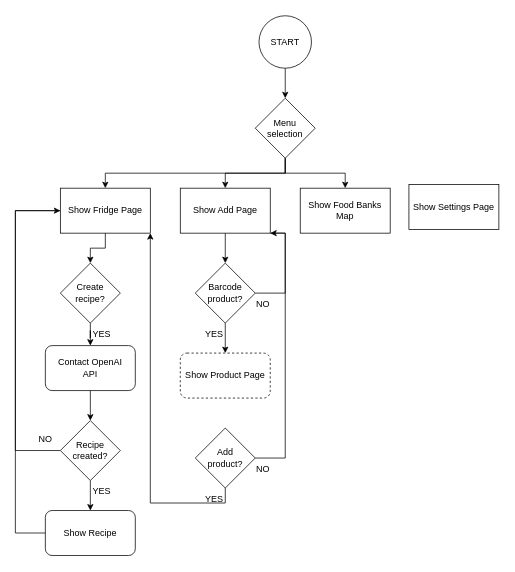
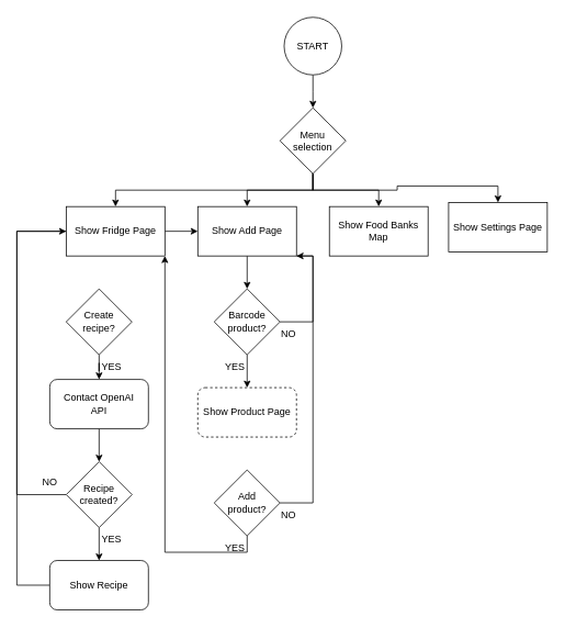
  <mxCell id="0" />
  <mxCell id="1" parent="0" />
  <mxCell id="2" style="edgeStyle=orthogonalEdgeStyle;rounded=0;orthogonalLoop=1;jettySize=auto;html=1;exitX=0.5;exitY=1;exitDx=0;exitDy=0;entryX=0.5;entryY=0;entryDx=0;entryDy=0;endArrow=classic;endFill=1;" parent="1" source="3" edge="1"><mxGeometry relative="1" as="geometry"><mxPoint x="380" y="130" as="targetPoint" /></mxGeometry></mxCell>
  <mxCell id="3" value="START" style="ellipse;whiteSpace=wrap;html=1;aspect=fixed;" parent="1" vertex="1"><mxGeometry x="345" y="20" width="70" height="70" as="geometry" /></mxCell>
  <mxCell id="4" style="edgeStyle=orthogonalEdgeStyle;rounded=0;orthogonalLoop=1;jettySize=auto;html=1;exitX=0.5;exitY=1;exitDx=0;exitDy=0;entryX=0.5;entryY=0;entryDx=0;entryDy=0;endArrow=classic;endFill=1;" parent="1" source="8" target="15" edge="1"><mxGeometry relative="1" as="geometry" /></mxCell>
  <mxCell id="5" style="edgeStyle=orthogonalEdgeStyle;rounded=0;orthogonalLoop=1;jettySize=auto;html=1;exitX=0.5;exitY=1;exitDx=0;exitDy=0;entryX=0.5;entryY=0;entryDx=0;entryDy=0;endArrow=classic;endFill=1;" parent="1" source="8" target="11" edge="1"><mxGeometry relative="1" as="geometry" /></mxCell>
  <mxCell id="6" style="edgeStyle=orthogonalEdgeStyle;rounded=0;orthogonalLoop=1;jettySize=auto;html=1;exitX=0.5;exitY=1;exitDx=0;exitDy=0;entryX=0.5;entryY=0;entryDx=0;entryDy=0;endArrow=classic;endFill=1;" parent="1" source="8" target="9" edge="1"><mxGeometry relative="1" as="geometry" /></mxCell>
+ <mxCell id="7" style="edgeStyle=orthogonalEdgeStyle;rounded=0;orthogonalLoop=1;jettySize=auto;html=1;exitX=0.5;exitY=1;exitDx=0;exitDy=0;entryX=0.5;entryY=0;entryDx=0;entryDy=0;endArrow=classic;endFill=1;" parent="1" source="8" target="12" edge="1"><mxGeometry relative="1" as="geometry" /></mxCell>
  <mxCell id="8" value="Menu selection" style="rhombus;whiteSpace=wrap;html=1;" parent="1" vertex="1"><mxGeometry x="340" y="130" width="80" height="80" as="geometry" /></mxCell>
  <mxCell id="9" value="Show Food Banks Map" style="rounded=0;whiteSpace=wrap;html=1;" parent="1" vertex="1"><mxGeometry x="400" y="250" width="120" height="60" as="geometry" /></mxCell>
  <mxCell id="10" style="edgeStyle=orthogonalEdgeStyle;rounded=0;orthogonalLoop=1;jettySize=auto;html=1;exitX=0.5;exitY=1;exitDx=0;exitDy=0;entryX=0.5;entryY=0;entryDx=0;entryDy=0;endArrow=classic;endFill=1;" parent="1" source="11" target="18" edge="1"><mxGeometry relative="1" as="geometry" /></mxCell>
  <mxCell id="11" value="Show Add Page" style="rounded=0;whiteSpace=wrap;html=1;" parent="1" vertex="1"><mxGeometry x="240" y="250" width="120" height="60" as="geometry" /></mxCell>
  <mxCell id="12" value="Show Settings Page" style="rounded=0;whiteSpace=wrap;html=1;" parent="1" vertex="1"><mxGeometry x="545" y="245" width="120" height="60" as="geometry" /></mxCell>
- <mxCell id="13" value="" style="edgeStyle=orthogonalEdgeStyle;rounded=0;orthogonalLoop=1;jettySize=auto;html=1;endArrow=classic;endFill=1;" parent="1" source="15" target="27" edge="1"><mxGeometry relative="1" as="geometry" /></mxCell>
+ <mxCell id="13" value="" style="edgeStyle=orthogonalEdgeStyle;rounded=0;orthogonalLoop=1;jettySize=auto;html=1;endArrow=classic;endFill=1;" parent="1" source="15" target="11" edge="1"><mxGeometry relative="1" as="geometry" /></mxCell>
  <mxCell id="14" style="edgeStyle=orthogonalEdgeStyle;rounded=0;orthogonalLoop=1;jettySize=auto;html=1;exitX=0;exitY=0.5;exitDx=0;exitDy=0;entryX=0;entryY=0.5;entryDx=0;entryDy=0;endArrow=none;endFill=0;" parent="1" source="15" target="32" edge="1"><mxGeometry relative="1" as="geometry"><Array as="points"><mxPoint x="20" y="280" /><mxPoint x="20" y="600" /></Array></mxGeometry></mxCell>
  <mxCell id="15" value="Show Fridge Page" style="rounded=0;whiteSpace=wrap;html=1;" parent="1" vertex="1"><mxGeometry x="80" y="250" width="120" height="60" as="geometry" /></mxCell>
  <mxCell id="16" style="edgeStyle=orthogonalEdgeStyle;rounded=0;orthogonalLoop=1;jettySize=auto;html=1;exitX=0.5;exitY=1;exitDx=0;exitDy=0;entryX=0.5;entryY=0;entryDx=0;entryDy=0;endArrow=classic;endFill=1;" parent="1" source="18" target="19" edge="1"><mxGeometry relative="1" as="geometry" /></mxCell>
  <mxCell id="17" style="edgeStyle=orthogonalEdgeStyle;rounded=0;orthogonalLoop=1;jettySize=auto;html=1;exitX=1;exitY=0.5;exitDx=0;exitDy=0;entryX=1;entryY=1;entryDx=0;entryDy=0;endArrow=none;endFill=0;" parent="1" source="18" target="11" edge="1"><mxGeometry relative="1" as="geometry"><Array as="points"><mxPoint x="380" y="390" /><mxPoint x="380" y="310" /></Array></mxGeometry></mxCell>
  <mxCell id="18" value="Barcode product?" style="rhombus;whiteSpace=wrap;html=1;" parent="1" vertex="1"><mxGeometry x="260" y="350" width="80" height="80" as="geometry" /></mxCell>
  <mxCell id="19" value="Show Product Page" style="rounded=1;whiteSpace=wrap;html=1;dashed=1;" parent="1" vertex="1"><mxGeometry x="240" y="470" width="120" height="60" as="geometry" /></mxCell>
  <mxCell id="20" style="edgeStyle=orthogonalEdgeStyle;rounded=0;orthogonalLoop=1;jettySize=auto;html=1;exitX=0.5;exitY=1;exitDx=0;exitDy=0;entryX=1;entryY=1;entryDx=0;entryDy=0;endArrow=classic;endFill=1;" parent="1" source="22" target="15" edge="1"><mxGeometry relative="1" as="geometry" /></mxCell>
  <mxCell id="21" style="edgeStyle=orthogonalEdgeStyle;rounded=0;orthogonalLoop=1;jettySize=auto;html=1;exitX=1;exitY=0.5;exitDx=0;exitDy=0;entryX=1;entryY=1;entryDx=0;entryDy=0;endArrow=classic;endFill=1;" parent="1" source="22" target="11" edge="1"><mxGeometry relative="1" as="geometry"><Array as="points"><mxPoint x="380" y="610" /><mxPoint x="380" y="310" /></Array></mxGeometry></mxCell>
  <mxCell id="22" value="&lt;div&gt;Add &lt;br&gt;&lt;/div&gt;&lt;div&gt;product?&lt;/div&gt;" style="rhombus;whiteSpace=wrap;html=1;" parent="1" vertex="1"><mxGeometry x="260" y="570" width="80" height="80" as="geometry" /></mxCell>
  <mxCell id="23" value="YES" style="text;html=1;align=center;verticalAlign=middle;resizable=0;points=[];autosize=1;strokeColor=none;fillColor=none;" parent="1" vertex="1"><mxGeometry x="260" y="430" width="50" height="30" as="geometry" /></mxCell>
  <mxCell id="24" value="NO" style="text;html=1;align=center;verticalAlign=middle;resizable=0;points=[];autosize=1;strokeColor=none;fillColor=none;" parent="1" vertex="1"><mxGeometry x="330" y="390" width="40" height="30" as="geometry" /></mxCell>
  <mxCell id="25" value="YES" style="text;html=1;align=center;verticalAlign=middle;resizable=0;points=[];autosize=1;strokeColor=none;fillColor=none;" parent="1" vertex="1"><mxGeometry x="260" y="650" width="50" height="30" as="geometry" /></mxCell>
  <mxCell id="26" value="NO" style="text;html=1;align=center;verticalAlign=middle;resizable=0;points=[];autosize=1;strokeColor=none;fillColor=none;" parent="1" vertex="1"><mxGeometry x="330" y="610" width="40" height="30" as="geometry" /></mxCell>
  <mxCell id="27" value="&lt;div&gt;Create&lt;/div&gt;&lt;div&gt;recipe?&lt;/div&gt;" style="rhombus;whiteSpace=wrap;html=1;" parent="1" vertex="1"><mxGeometry x="80" y="350" width="80" height="80" as="geometry" /></mxCell>
  <mxCell id="28" value="" style="edgeStyle=orthogonalEdgeStyle;rounded=0;orthogonalLoop=1;jettySize=auto;html=1;endArrow=none;endFill=0;startArrow=classic;startFill=1;" parent="1" source="30" target="27" edge="1"><mxGeometry relative="1" as="geometry" /></mxCell>
  <mxCell id="29" value="" style="edgeStyle=orthogonalEdgeStyle;rounded=0;orthogonalLoop=1;jettySize=auto;html=1;endArrow=classic;endFill=1;" parent="1" source="30" target="32" edge="1"><mxGeometry relative="1" as="geometry" /></mxCell>
  <mxCell id="30" value="&lt;div&gt;Contact OpenAI&lt;br&gt;&lt;/div&gt;&lt;div&gt;API&lt;/div&gt;" style="rounded=1;whiteSpace=wrap;html=1;" parent="1" vertex="1"><mxGeometry x="60" y="460" width="120" height="60" as="geometry" /></mxCell>
  <mxCell id="31" value="" style="edgeStyle=orthogonalEdgeStyle;rounded=0;orthogonalLoop=1;jettySize=auto;html=1;endArrow=classic;endFill=1;" parent="1" source="32" target="35" edge="1"><mxGeometry relative="1" as="geometry" /></mxCell>
  <mxCell id="32" value="Recipe created?" style="rhombus;whiteSpace=wrap;html=1;" parent="1" vertex="1"><mxGeometry x="80" y="560" width="80" height="80" as="geometry" /></mxCell>
  <mxCell id="33" value="YES" style="text;html=1;align=center;verticalAlign=middle;resizable=0;points=[];autosize=1;strokeColor=none;fillColor=none;" parent="1" vertex="1"><mxGeometry x="110" y="430" width="50" height="30" as="geometry" /></mxCell>
  <mxCell id="34" style="edgeStyle=orthogonalEdgeStyle;rounded=0;orthogonalLoop=1;jettySize=auto;html=1;entryX=0;entryY=0.5;entryDx=0;entryDy=0;endArrow=classic;endFill=1;" parent="1" source="35" target="15" edge="1"><mxGeometry relative="1" as="geometry"><Array as="points"><mxPoint x="20" y="710" /><mxPoint x="20" y="280" /></Array></mxGeometry></mxCell>
  <mxCell id="35" value="Show Recipe" style="rounded=1;whiteSpace=wrap;html=1;" parent="1" vertex="1"><mxGeometry x="60" y="680" width="120" height="60" as="geometry" /></mxCell>
  <mxCell id="36" value="YES" style="text;html=1;align=center;verticalAlign=middle;resizable=0;points=[];autosize=1;strokeColor=none;fillColor=none;" parent="1" vertex="1"><mxGeometry x="110" y="640" width="50" height="30" as="geometry" /></mxCell>
  <mxCell id="37" value="NO" style="text;html=1;align=center;verticalAlign=middle;resizable=0;points=[];autosize=1;strokeColor=none;fillColor=none;" parent="1" vertex="1"><mxGeometry x="40" y="570" width="40" height="30" as="geometry" /></mxCell>
